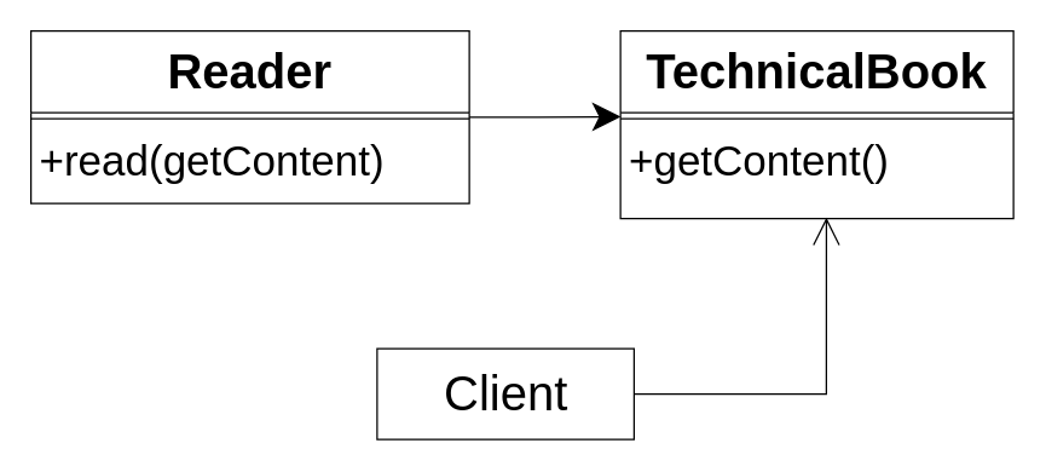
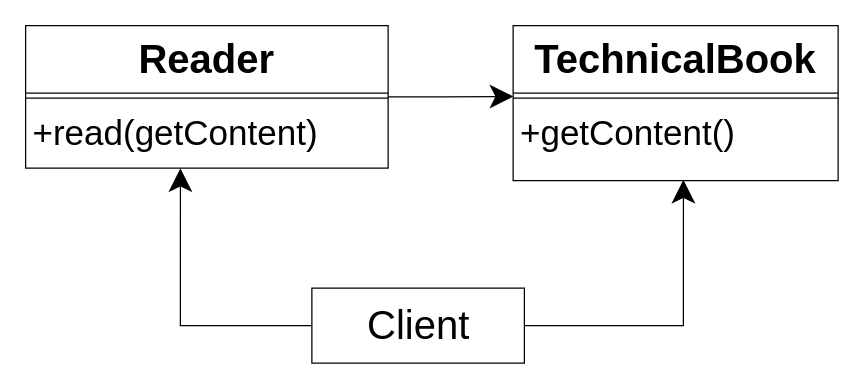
  <mxCell id="0" />
  <mxCell id="1" parent="0" />
  <mxCell id="2" style="edgeStyle=orthogonalEdgeStyle;rounded=0;orthogonalLoop=1;jettySize=auto;html=1;entryX=0.001;entryY=0.333;entryDx=0;entryDy=0;entryPerimeter=0;endSize=16;startSize=16;" edge="1" parent="1" source="3" target="7"><mxGeometry relative="1" as="geometry" /></mxCell>
  <mxCell id="3" value="Reader" style="swimlane;fontStyle=1;align=center;verticalAlign=top;childLayout=stackLayout;horizontal=1;startSize=54;horizontalStack=0;resizeParent=1;resizeParentMax=0;resizeLast=0;collapsible=1;marginBottom=0;fontSize=32;" vertex="1" parent="1"><mxGeometry x="20" y="20" width="290" height="114" as="geometry" /></mxCell>
  <mxCell id="4" value="" style="line;strokeWidth=1;fillColor=none;align=left;verticalAlign=middle;spacingTop=-1;spacingLeft=3;spacingRight=3;rotatable=0;labelPosition=right;points=[];portConstraint=eastwest;" vertex="1" parent="3"><mxGeometry y="54" width="290" height="8" as="geometry" /></mxCell>
  <mxCell id="5" value="+read(getContent)&#10;" style="text;strokeColor=none;fillColor=none;align=left;verticalAlign=top;spacingLeft=4;spacingRight=4;overflow=hidden;rotatable=0;points=[[0,0.5],[1,0.5]];portConstraint=eastwest;fontSize=28;" vertex="1" parent="3"><mxGeometry y="62" width="290" height="52" as="geometry" /></mxCell>
  <mxCell id="6" value="TechnicalBook" style="swimlane;fontStyle=1;align=center;verticalAlign=top;childLayout=stackLayout;horizontal=1;startSize=54;horizontalStack=0;resizeParent=1;resizeParentMax=0;resizeLast=0;collapsible=1;marginBottom=0;fontSize=32;" vertex="1" parent="1"><mxGeometry x="410" y="20" width="260" height="124" as="geometry" /></mxCell>
  <mxCell id="7" value="" style="line;strokeWidth=1;fillColor=none;align=left;verticalAlign=middle;spacingTop=-1;spacingLeft=3;spacingRight=3;rotatable=0;labelPosition=right;points=[];portConstraint=eastwest;" vertex="1" parent="6"><mxGeometry y="54" width="260" height="8" as="geometry" /></mxCell>
  <mxCell id="8" value="+getContent()&#10;" style="text;strokeColor=none;fillColor=none;align=left;verticalAlign=top;spacingLeft=4;spacingRight=4;overflow=hidden;rotatable=0;points=[[0,0.5],[1,0.5]];portConstraint=eastwest;fontSize=28;" vertex="1" parent="6"><mxGeometry y="62" width="260" height="62" as="geometry" /></mxCell>
- <mxCell id="10" style="edgeStyle=orthogonalEdgeStyle;rounded=0;orthogonalLoop=1;jettySize=auto;html=1;entryX=0.524;entryY=0.989;entryDx=0;entryDy=0;entryPerimeter=0;startSize=16;endSize=16;exitX=1;exitY=0.5;exitDx=0;exitDy=0;endArrow=open;" edge="1" parent="1" source="11" target="8"><mxGeometry relative="1" as="geometry" /></mxCell>
+ <mxCell id="9" style="edgeStyle=orthogonalEdgeStyle;rounded=0;orthogonalLoop=1;jettySize=auto;html=1;entryX=0.427;entryY=1.003;entryDx=0;entryDy=0;entryPerimeter=0;startSize=16;endSize=16;exitX=0;exitY=0.5;exitDx=0;exitDy=0;" edge="1" parent="1" source="11" target="5"><mxGeometry relative="1" as="geometry" /></mxCell>
+ <mxCell id="10" style="edgeStyle=orthogonalEdgeStyle;rounded=0;orthogonalLoop=1;jettySize=auto;html=1;entryX=0.524;entryY=0.989;entryDx=0;entryDy=0;entryPerimeter=0;startSize=16;endSize=16;exitX=1;exitY=0.5;exitDx=0;exitDy=0;" edge="1" parent="1" source="11" target="8"><mxGeometry relative="1" as="geometry" /></mxCell>
  <mxCell id="11" value="Client" style="html=1;fontSize=32;" vertex="1" parent="1"><mxGeometry x="249" y="230" width="170" height="60" as="geometry" /></mxCell>
